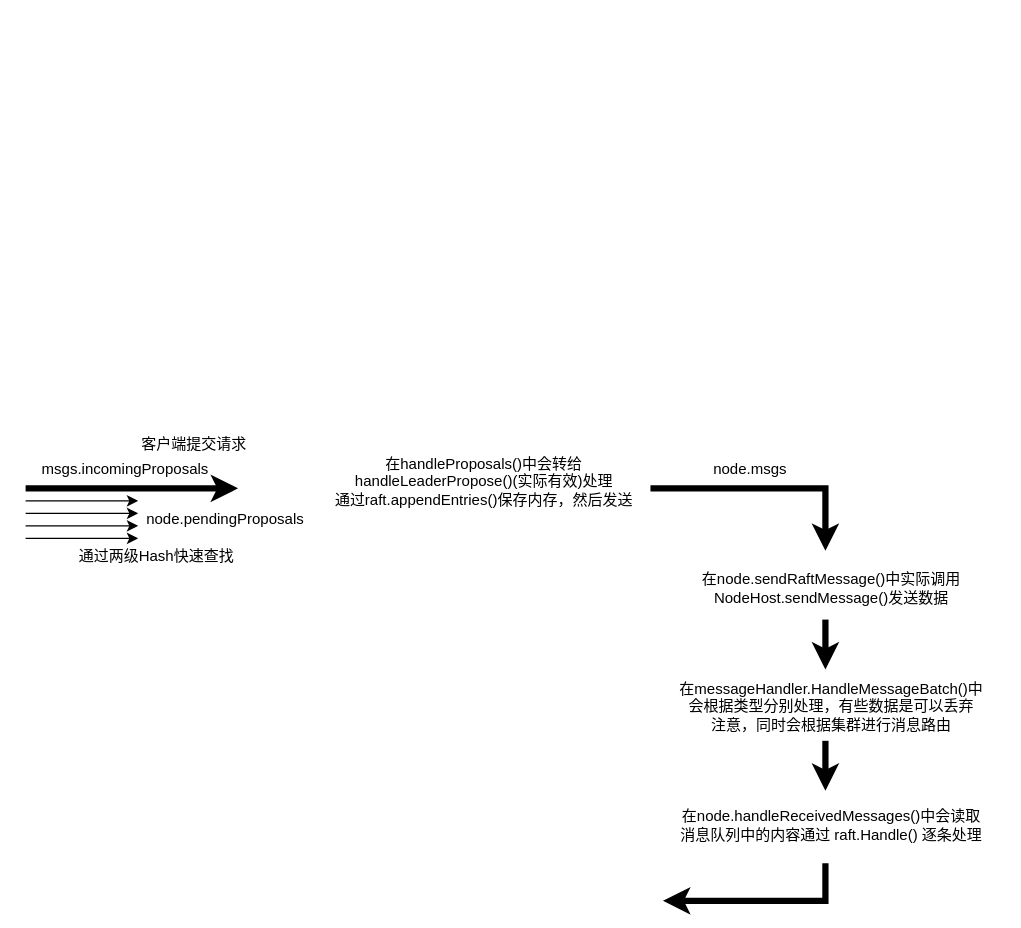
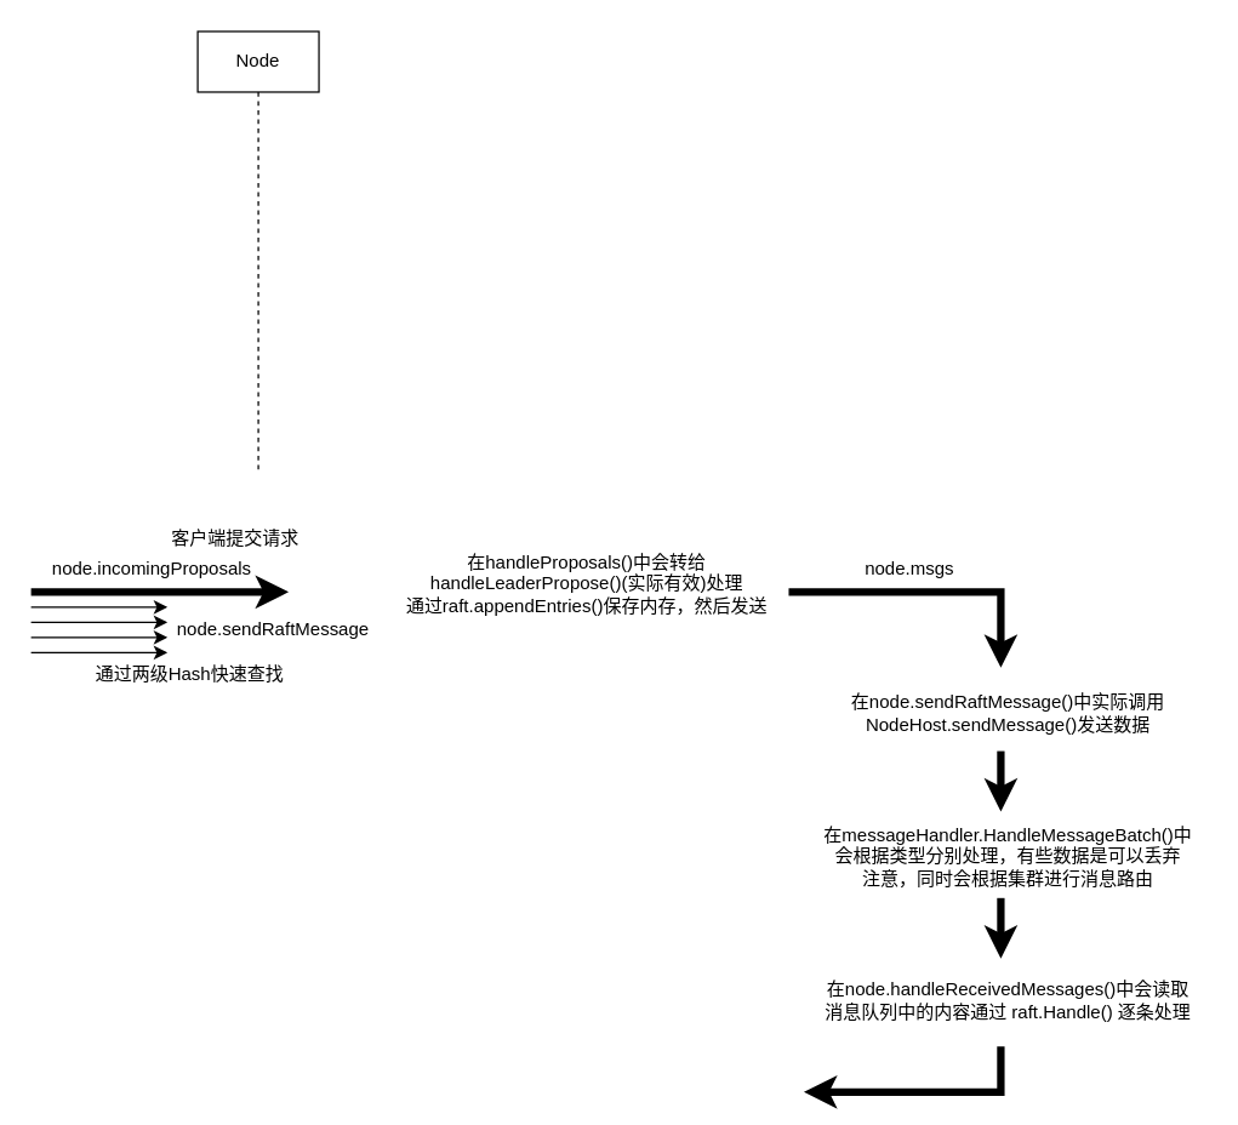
  <mxCell id="0" />
  <mxCell id="1" parent="0" />
+ <mxCell id="2" value="Node" style="shape=umlLifeline;perimeter=lifelinePerimeter;whiteSpace=wrap;html=1;container=1;collapsible=0;recursiveResize=0;outlineConnect=0;" parent="1" vertex="1"><mxGeometry x="130" y="20" width="80" height="290" as="geometry" /></mxCell>
  <mxCell id="3" value="" style="endArrow=classic;html=1;rounded=0;strokeWidth=5;" parent="1" edge="1"><mxGeometry width="50" height="50" relative="1" as="geometry"><mxPoint x="20" y="390" as="sourcePoint" /><mxPoint x="190" y="390" as="targetPoint" /></mxGeometry></mxCell>
- <mxCell id="4" value="node.pendingProposals" style="text;html=1;strokeColor=none;fillColor=none;align=center;verticalAlign=middle;whiteSpace=wrap;rounded=0;" parent="1" vertex="1"><mxGeometry x="110" y="400" width="140" height="30" as="geometry" /></mxCell>
- <mxCell id="5" value="msgs.incomingProposals" style="text;html=1;strokeColor=none;fillColor=none;align=center;verticalAlign=middle;whiteSpace=wrap;rounded=0;" parent="1" vertex="1"><mxGeometry x="30" y="360" width="140" height="30" as="geometry" /></mxCell>
+ <mxCell id="4" value="node.sendRaftMessage" style="text;html=1;strokeColor=none;fillColor=none;align=center;verticalAlign=middle;whiteSpace=wrap;rounded=0;" parent="1" vertex="1"><mxGeometry x="110" y="400" width="140" height="30" as="geometry" /></mxCell>
+ <mxCell id="5" value="node.incomingProposals" style="text;html=1;strokeColor=none;fillColor=none;align=center;verticalAlign=middle;whiteSpace=wrap;rounded=0;" parent="1" vertex="1"><mxGeometry x="30" y="360" width="140" height="30" as="geometry" /></mxCell>
  <mxCell id="6" value="" style="endArrow=classic;html=1;rounded=0;strokeWidth=1;" parent="1" edge="1"><mxGeometry width="50" height="50" relative="1" as="geometry"><mxPoint x="20" y="400" as="sourcePoint" /><mxPoint x="110" y="400" as="targetPoint" /></mxGeometry></mxCell>
  <mxCell id="7" value="" style="endArrow=classic;html=1;rounded=0;strokeWidth=1;" parent="1" edge="1"><mxGeometry width="50" height="50" relative="1" as="geometry"><mxPoint x="20" y="410" as="sourcePoint" /><mxPoint x="110" y="410" as="targetPoint" /></mxGeometry></mxCell>
  <mxCell id="8" value="" style="endArrow=classic;html=1;rounded=0;strokeWidth=1;" parent="1" edge="1"><mxGeometry width="50" height="50" relative="1" as="geometry"><mxPoint x="20" y="420" as="sourcePoint" /><mxPoint x="110" y="420" as="targetPoint" /></mxGeometry></mxCell>
  <mxCell id="9" value="" style="endArrow=classic;html=1;rounded=0;strokeWidth=1;" parent="1" edge="1"><mxGeometry width="50" height="50" relative="1" as="geometry"><mxPoint x="20" y="430" as="sourcePoint" /><mxPoint x="110" y="430" as="targetPoint" /></mxGeometry></mxCell>
  <mxCell id="10" value="客户端提交请求" style="text;html=1;strokeColor=none;fillColor=none;align=center;verticalAlign=middle;whiteSpace=wrap;rounded=0;" parent="1" vertex="1"><mxGeometry x="80" y="340" width="150" height="30" as="geometry" /></mxCell>
  <mxCell id="11" value="在handleProposals()中会转给handleLeaderPropose()(实际有效)处理&lt;br&gt;通过raft.appendEntries()保存内存，然后发送" style="text;html=1;strokeColor=none;fillColor=none;align=center;verticalAlign=middle;whiteSpace=wrap;rounded=0;" parent="1" vertex="1"><mxGeometry x="254" y="360" width="266" height="50" as="geometry" /></mxCell>
  <mxCell id="12" value="" style="endArrow=classic;html=1;rounded=0;strokeWidth=5;edgeStyle=orthogonalEdgeStyle;" parent="1" edge="1"><mxGeometry width="50" height="50" relative="1" as="geometry"><mxPoint x="520" y="390" as="sourcePoint" /><mxPoint x="660" y="440" as="targetPoint" /><Array as="points"><mxPoint x="660" y="390" /></Array></mxGeometry></mxCell>
  <mxCell id="13" value="node.msgs" style="text;html=1;strokeColor=none;fillColor=none;align=center;verticalAlign=middle;whiteSpace=wrap;rounded=0;" parent="1" vertex="1"><mxGeometry x="560" y="360" width="80" height="30" as="geometry" /></mxCell>
  <mxCell id="14" value="在node.sendRaftMessage()中实际调用&lt;br&gt;NodeHost.sendMessage()发送数据" style="text;html=1;strokeColor=none;fillColor=none;align=center;verticalAlign=middle;whiteSpace=wrap;rounded=0;" parent="1" vertex="1"><mxGeometry x="550" y="450" width="230" height="40" as="geometry" /></mxCell>
  <mxCell id="15" value="" style="endArrow=classic;html=1;rounded=0;strokeWidth=5;" parent="1" edge="1"><mxGeometry width="50" height="50" relative="1" as="geometry"><mxPoint x="660" y="495" as="sourcePoint" /><mxPoint x="660" y="535" as="targetPoint" /></mxGeometry></mxCell>
  <mxCell id="16" value="在messageHandler.HandleMessageBatch()中&lt;br&gt;会根据类型分别处理，有些数据是可以丢弃&lt;br&gt;注意，同时会根据集群进行消息路由" style="text;html=1;strokeColor=none;fillColor=none;align=center;verticalAlign=middle;whiteSpace=wrap;rounded=0;" parent="1" vertex="1"><mxGeometry x="535" y="545" width="260" height="40" as="geometry" /></mxCell>
  <mxCell id="17" value="" style="endArrow=classic;html=1;rounded=0;strokeWidth=5;" parent="1" edge="1"><mxGeometry width="50" height="50" relative="1" as="geometry"><mxPoint x="660" y="592" as="sourcePoint" /><mxPoint x="660" y="632" as="targetPoint" /></mxGeometry></mxCell>
  <mxCell id="18" value="在node.handleReceivedMessages()中会读取&lt;br&gt;消息队列中的内容通过 raft.Handle() 逐条处理" style="text;html=1;strokeColor=none;fillColor=none;align=center;verticalAlign=middle;whiteSpace=wrap;rounded=0;" parent="1" vertex="1"><mxGeometry x="535" y="640" width="260" height="40" as="geometry" /></mxCell>
  <mxCell id="19" value="" style="endArrow=classic;html=1;rounded=0;strokeWidth=5;edgeStyle=orthogonalEdgeStyle;" parent="1" edge="1"><mxGeometry width="50" height="50" relative="1" as="geometry"><mxPoint x="660" y="690" as="sourcePoint" /><mxPoint x="530" y="720" as="targetPoint" /><Array as="points"><mxPoint x="660" y="720" /></Array></mxGeometry></mxCell>
  <mxCell id="20" value="通过两级Hash快速查找" style="text;html=1;strokeColor=none;fillColor=none;align=center;verticalAlign=middle;whiteSpace=wrap;rounded=0;" vertex="1" parent="1"><mxGeometry x="50" y="430" width="150" height="30" as="geometry" /></mxCell>
